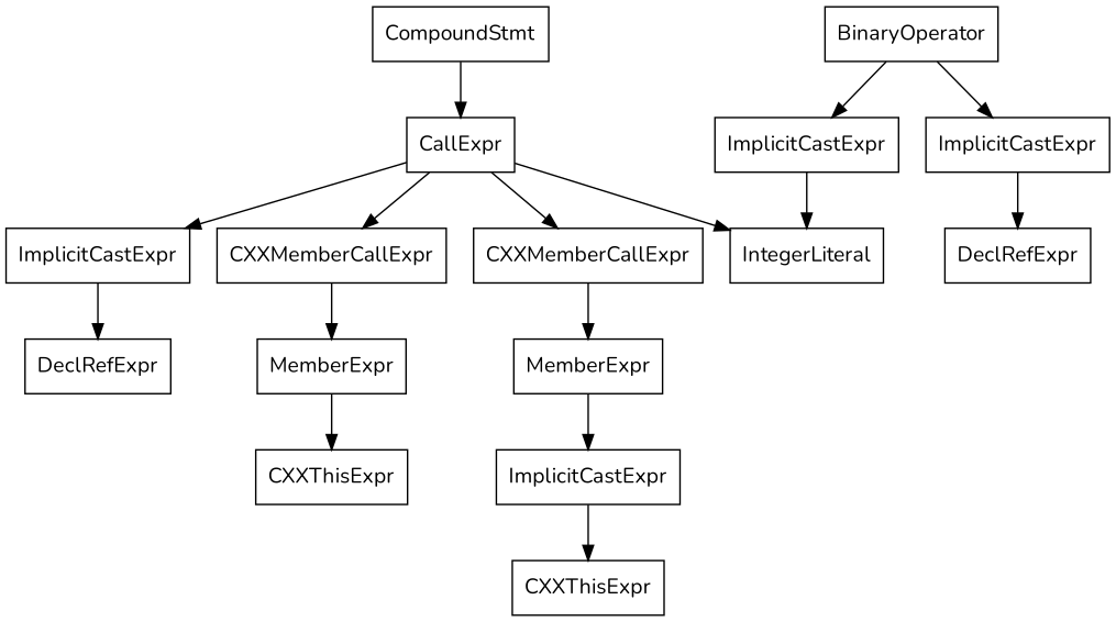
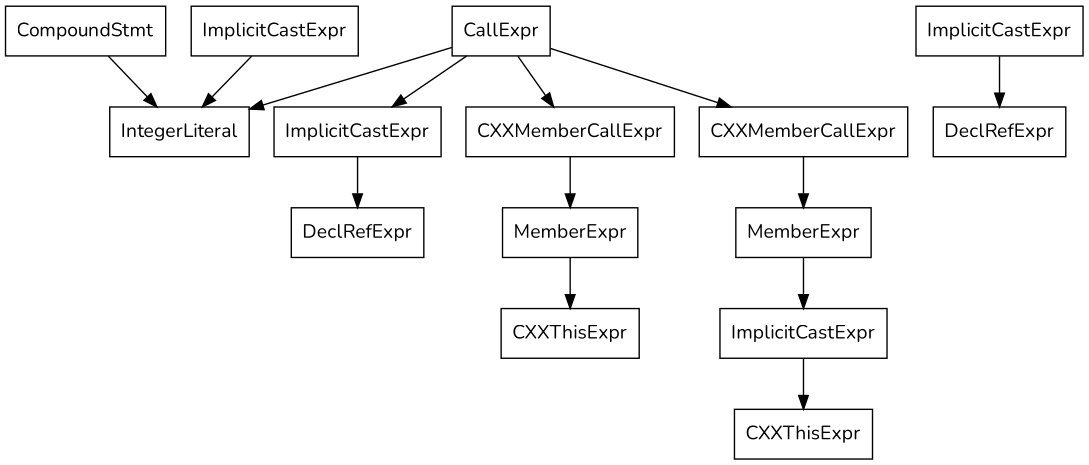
  digraph {
    fontname=Nunito
    node [fontname=Nunito shape=record]
    edge [fontname=Nunito]
    n1 [label="{CompoundStmt}"]
    n2 [label="{CallExpr}"]
    n3 [label="{ImplicitCastExpr}"]
    n4 [label="{CXXMemberCallExpr}"]
    n5 [label="{CXXMemberCallExpr}"]
    n6 [label="{IntegerLiteral}"]
    n7 [label="{DeclRefExpr}"]
    n8 [label="{MemberExpr}"]
    n9 [label="{MemberExpr}"]
-   n10 [label="{BinaryOperator}"]
    n11 [label="{ImplicitCastExpr}"]
    n12 [label="{ImplicitCastExpr}"]
    n13 [label="{CXXThisExpr}"]
    n14 [label="{ImplicitCastExpr}"]
    n15 [label="{DeclRefExpr}"]
    n16 [label="{CXXThisExpr}"]
-   n1 -> n2
+   n1 -> n6
    n2 -> n3
    n2 -> n4
    n2 -> n5
    n2 -> n6
    n3 -> n7
    n4 -> n8
    n5 -> n9
    n8 -> n13
    n9 -> n14
-   n10 -> n11
-   n10 -> n12
    n11 -> n15
    n12 -> n6
    n14 -> n16
  }
